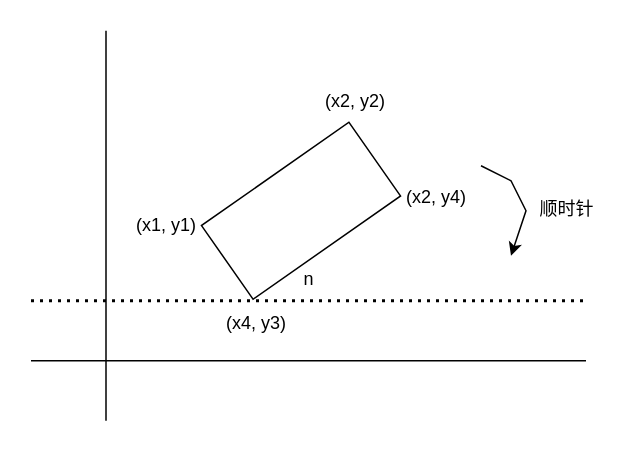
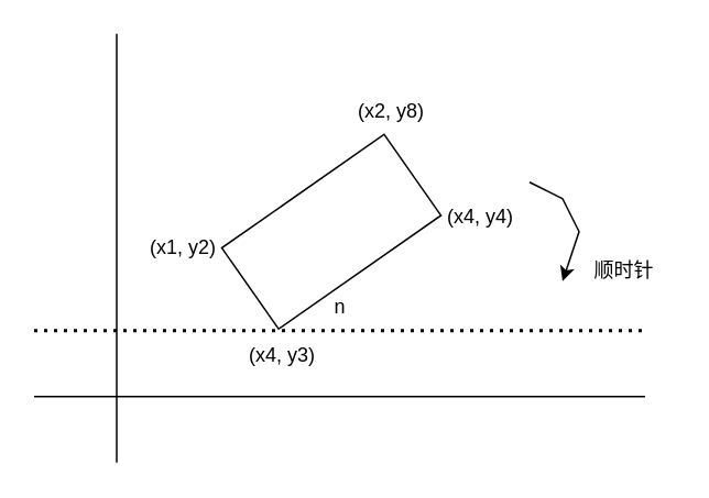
  <mxCell id="0" />
  <mxCell id="1" parent="0" />
  <mxCell id="2" value="" style="endArrow=none;html=1;rounded=0;" edge="1" parent="1"><mxGeometry width="50" height="50" relative="1" as="geometry"><mxPoint x="20" y="240" as="sourcePoint" /><mxPoint x="390" y="240" as="targetPoint" /></mxGeometry></mxCell>
  <mxCell id="3" value="" style="endArrow=none;html=1;rounded=0;" edge="1" parent="1"><mxGeometry width="50" height="50" relative="1" as="geometry"><mxPoint x="70" y="280" as="sourcePoint" /><mxPoint x="70" y="20" as="targetPoint" /></mxGeometry></mxCell>
  <mxCell id="4" value="" style="rounded=0;whiteSpace=wrap;html=1;direction=south;rotation=55;" vertex="1" parent="1"><mxGeometry x="170" y="80" width="60" height="120" as="geometry" /></mxCell>
- <mxCell id="5" value="(x2, y2)" style="text;html=1;align=center;verticalAlign=middle;resizable=0;points=[];autosize=1;strokeColor=none;fillColor=none;" vertex="1" parent="1"><mxGeometry x="206" y="52" width="60" height="30" as="geometry" /></mxCell>
- <mxCell id="6" value="(x2, y4)" style="text;html=1;align=center;verticalAlign=middle;resizable=0;points=[];autosize=1;strokeColor=none;fillColor=none;" vertex="1" parent="1"><mxGeometry x="260" y="116" width="60" height="30" as="geometry" /></mxCell>
+ <mxCell id="5" value="(x2, y8)" style="text;html=1;align=center;verticalAlign=middle;resizable=0;points=[];autosize=1;strokeColor=none;fillColor=none;" vertex="1" parent="1"><mxGeometry x="206" y="52" width="60" height="30" as="geometry" /></mxCell>
+ <mxCell id="6" value="(x4, y4)" style="text;html=1;align=center;verticalAlign=middle;resizable=0;points=[];autosize=1;strokeColor=none;fillColor=none;" vertex="1" parent="1"><mxGeometry x="260" y="116" width="60" height="30" as="geometry" /></mxCell>
  <mxCell id="7" value="(x4, y3)" style="text;html=1;align=center;verticalAlign=middle;resizable=0;points=[];autosize=1;strokeColor=none;fillColor=none;" vertex="1" parent="1"><mxGeometry x="140" y="200" width="60" height="30" as="geometry" /></mxCell>
- <mxCell id="8" value="(x1, y1)" style="text;html=1;align=center;verticalAlign=middle;resizable=0;points=[];autosize=1;strokeColor=none;fillColor=none;" vertex="1" parent="1"><mxGeometry x="80" y="135" width="60" height="30" as="geometry" /></mxCell>
+ <mxCell id="8" value="(x1, y2)" style="text;html=1;align=center;verticalAlign=middle;resizable=0;points=[];autosize=1;strokeColor=none;fillColor=none;" vertex="1" parent="1"><mxGeometry x="80" y="135" width="60" height="30" as="geometry" /></mxCell>
  <mxCell id="9" value="" style="endArrow=none;html=1;strokeWidth=2;rounded=0;dashed=1;dashPattern=1 2;" edge="1" parent="1"><mxGeometry width="50" height="50" relative="1" as="geometry"><mxPoint x="20" y="200" as="sourcePoint" /><mxPoint x="390" y="200" as="targetPoint" /></mxGeometry></mxCell>
  <mxCell id="10" value="" style="endArrow=classic;html=1;rounded=0;" edge="1" parent="1"><mxGeometry width="50" height="50" relative="1" as="geometry"><mxPoint x="320" y="110" as="sourcePoint" /><mxPoint x="340" y="170" as="targetPoint" /><Array as="points"><mxPoint x="340" y="120" /><mxPoint x="350" y="140" /></Array></mxGeometry></mxCell>
- <mxCell id="11" value="顺时针" style="text;html=1;align=center;verticalAlign=middle;resizable=0;points=[];autosize=1;strokeColor=none;fillColor=none;" vertex="1" parent="1"><mxGeometry x="347" y="124" width="60" height="30" as="geometry" /></mxCell>
+ <mxCell id="11" value="顺时针" style="text;html=1;align=center;verticalAlign=middle;resizable=0;points=[];autosize=1;strokeColor=none;fillColor=none;" vertex="1" parent="1"><mxGeometry x="347" y="149" width="60" height="30" as="geometry" /></mxCell>
  <mxCell id="12" value="n" style="text;html=1;align=center;verticalAlign=middle;resizable=0;points=[];autosize=1;strokeColor=none;fillColor=none;" vertex="1" parent="1"><mxGeometry x="190" y="171" width="30" height="30" as="geometry" /></mxCell>
